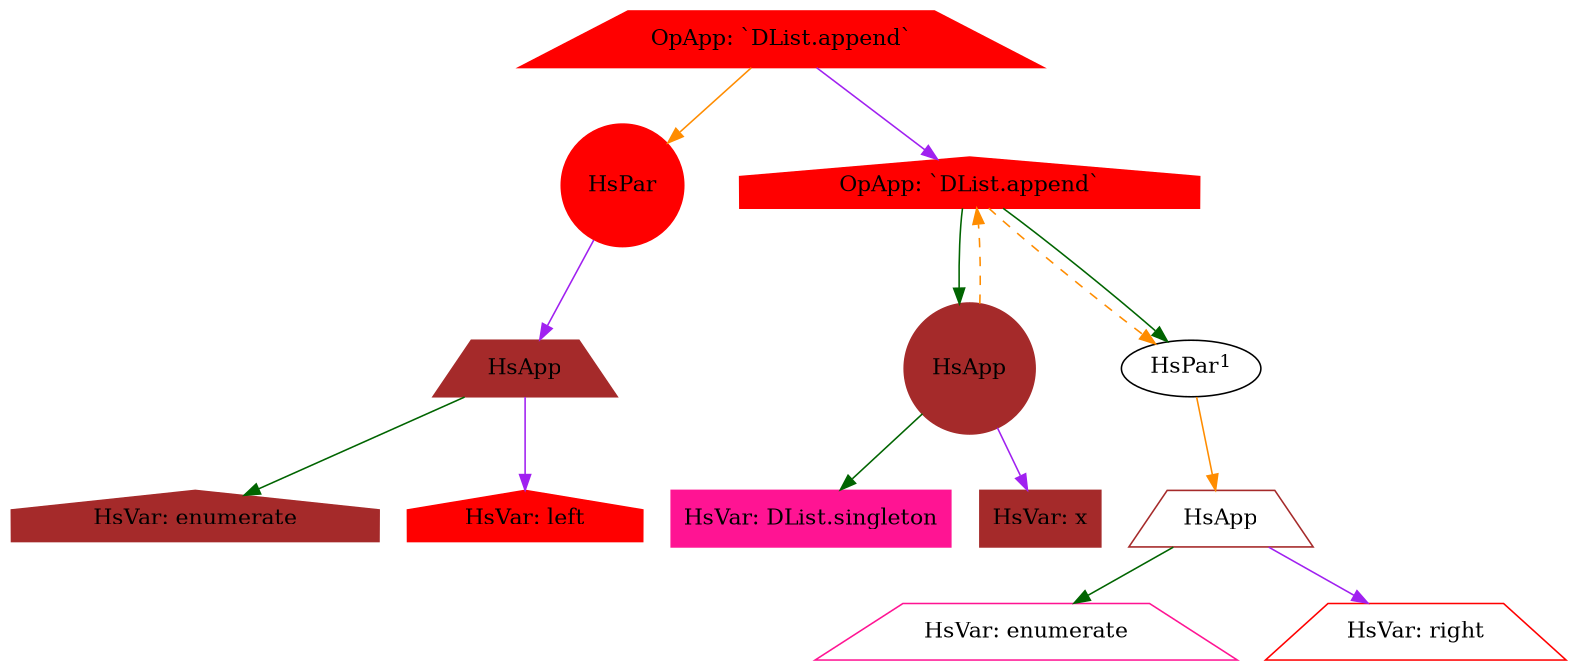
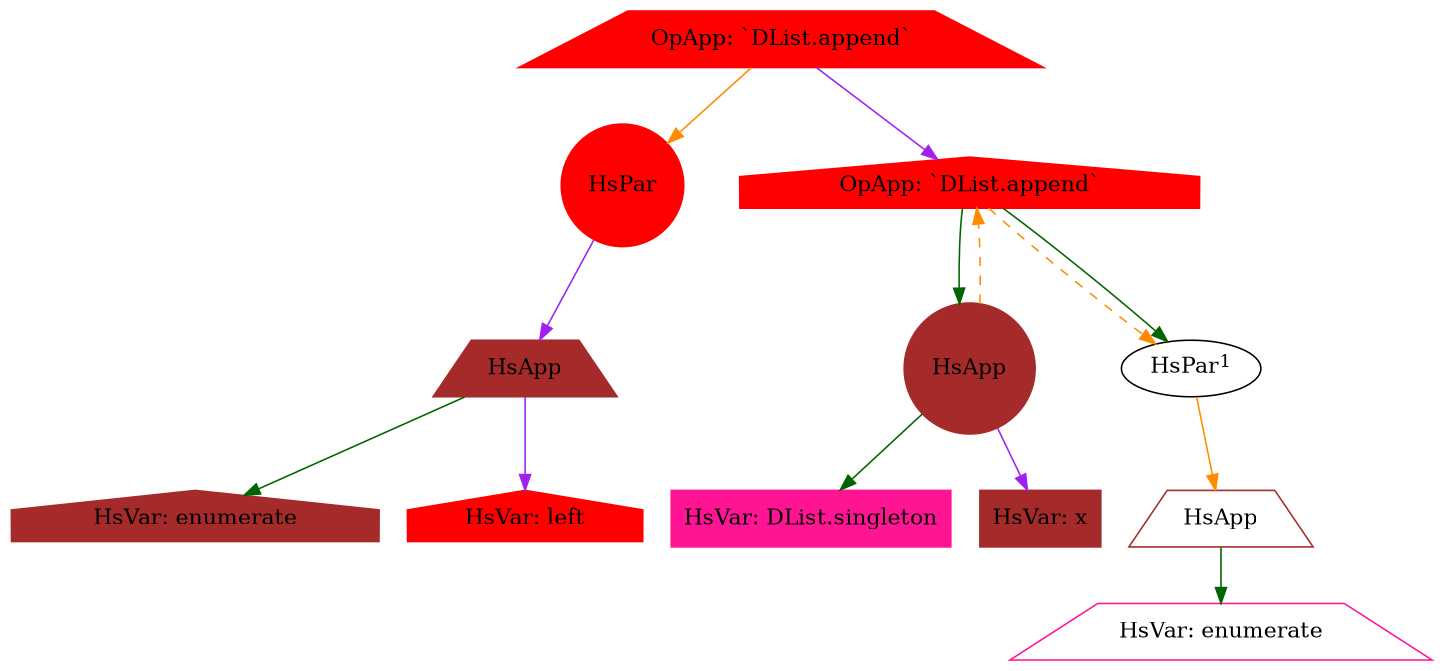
  digraph {
    fontname="DejaVu Serif"
    node [style=filled color=red shape=trapezium fontname="DejaVu Serif"]
    edge [color=purple fontname="DejaVu Serif"]
    n1 [label=HsPar shape=circle]
    n2 [label=HsApp color=brown]
    n3 [label="HsVar: enumerate" color=brown shape=house]
    n4 [label="HsVar: left" shape=house]
    n5 [label="OpApp: `DList.append`"]
    n6 [label="OpApp: `DList.append`" shape=house]
    n7 [label=HsApp color=brown shape=circle]
    n8 [label=<HsPar<SUP>1</SUP>> style="" color="" shape=""]
    n9 [label=HsApp color=brown style=""]
    n10 [label="HsVar: enumerate" color=deeppink style=""]
-   n11 [label="HsVar: right" style=""]
    n12 [label="HsVar: DList.singleton" color=deeppink shape=box]
    n13 [label="HsVar: x" color=brown shape=box]
    subgraph sub_1 {
      n1
      n2
      n3
      n4
    }
    subgraph sub_2 {
      n1
      n5
      n6
    }
    subgraph sub_3 {
      n6
      n7
      n8
    }
    subgraph sub_4 {
      n8
      n9
      n10
-     n11
    }
    subgraph sub_5 {
      n7
      n12
      n13
    }
    n1 -> n2
    n2 -> n3 [color=darkgreen]
    n2 -> n4
    n5 -> n1 [color=darkorange]
    n5 -> n6
    n6 -> n7 [color=darkgreen]
    n6 -> n8 [constraint=false style=dashed color=darkorange]
    n6 -> n8 [color=darkgreen]
    n7 -> n6 [constraint=false style=dashed color=darkorange]
    n7 -> n12 [color=darkgreen]
    n7 -> n13
    n8 -> n9 [color=darkorange]
    n9 -> n10 [color=darkgreen]
-   n9 -> n11
  }
